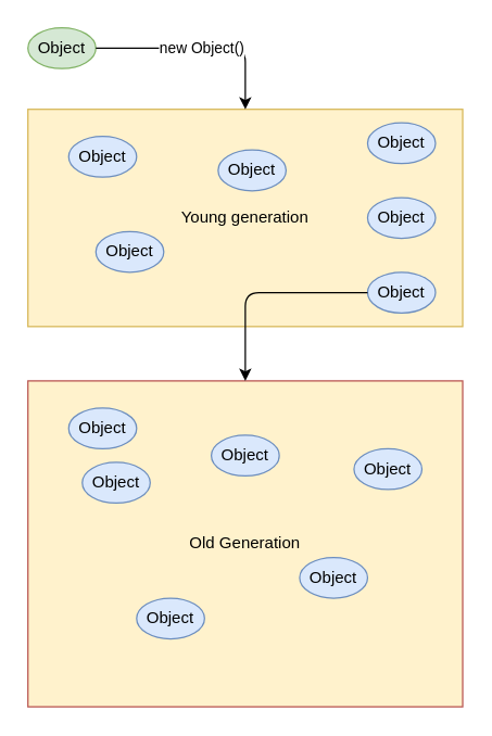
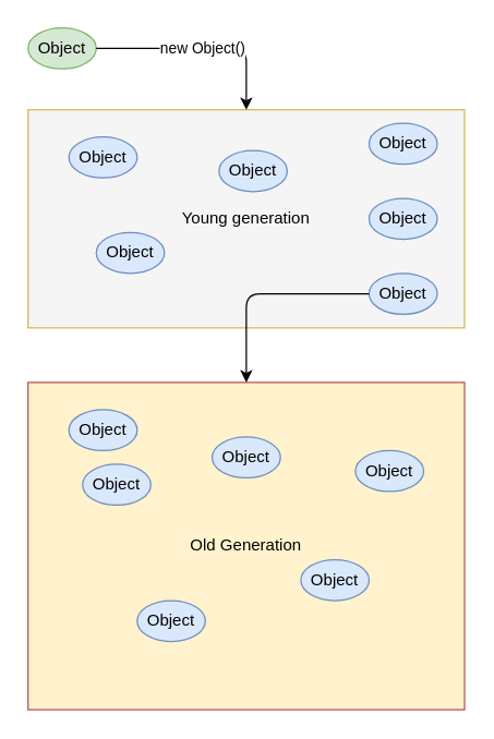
  <mxCell id="0" />
  <mxCell id="1" parent="0" />
- <mxCell id="2" value="Young generation" style="rounded=0;whiteSpace=wrap;html=1;fillColor=#fff2cc;strokeColor=#d6b656;" vertex="1" parent="1"><mxGeometry x="20" y="80" width="320" height="160" as="geometry" /></mxCell>
+ <mxCell id="2" value="Young generation" style="rounded=0;whiteSpace=wrap;html=1;fillColor=#f5f5f5;strokeColor=#d6b656;" vertex="1" parent="1"><mxGeometry x="20" y="80" width="320" height="160" as="geometry" /></mxCell>
  <mxCell id="3" value="Old Generation" style="rounded=0;whiteSpace=wrap;html=1;fillColor=#fff2cc;strokeColor=#b85450;" vertex="1" parent="1"><mxGeometry x="20" y="280" width="320" height="240" as="geometry" /></mxCell>
  <mxCell id="4" value="Object" style="ellipse;whiteSpace=wrap;html=1;fillColor=#dae8fc;strokeColor=#6c8ebf;" vertex="1" parent="1"><mxGeometry x="50" y="100" width="50" height="30" as="geometry" /></mxCell>
  <mxCell id="5" value="Object" style="ellipse;whiteSpace=wrap;html=1;fillColor=#d5e8d4;strokeColor=#82b366;" vertex="1" parent="1"><mxGeometry x="20" y="20" width="50" height="30" as="geometry" /></mxCell>
  <mxCell id="6" value="&lt;div&gt;new Object()&lt;/div&gt;" style="edgeStyle=segmentEdgeStyle;endArrow=classic;html=1;exitX=1;exitY=0.5;exitDx=0;exitDy=0;entryX=0.5;entryY=0;entryDx=0;entryDy=0;" edge="1" parent="1" source="5" target="2"><mxGeometry width="50" height="50" relative="1" as="geometry"><mxPoint x="420" y="340" as="sourcePoint" /><mxPoint x="470" y="290" as="targetPoint" /></mxGeometry></mxCell>
  <mxCell id="7" value="Object" style="ellipse;whiteSpace=wrap;html=1;fillColor=#dae8fc;strokeColor=#6c8ebf;" vertex="1" parent="1"><mxGeometry x="160" y="110" width="50" height="30" as="geometry" /></mxCell>
  <mxCell id="8" value="Object" style="ellipse;whiteSpace=wrap;html=1;fillColor=#dae8fc;strokeColor=#6c8ebf;" vertex="1" parent="1"><mxGeometry x="70" y="170" width="50" height="30" as="geometry" /></mxCell>
  <mxCell id="9" value="Object" style="ellipse;whiteSpace=wrap;html=1;fillColor=#dae8fc;strokeColor=#6c8ebf;" vertex="1" parent="1"><mxGeometry x="50" y="300" width="50" height="30" as="geometry" /></mxCell>
  <mxCell id="10" value="Object" style="ellipse;whiteSpace=wrap;html=1;fillColor=#dae8fc;strokeColor=#6c8ebf;" vertex="1" parent="1"><mxGeometry x="260" y="330" width="50" height="30" as="geometry" /></mxCell>
  <mxCell id="11" value="Object" style="ellipse;whiteSpace=wrap;html=1;fillColor=#dae8fc;strokeColor=#6c8ebf;" vertex="1" parent="1"><mxGeometry x="100" y="440" width="50" height="30" as="geometry" /></mxCell>
  <mxCell id="12" value="Object" style="ellipse;whiteSpace=wrap;html=1;fillColor=#dae8fc;strokeColor=#6c8ebf;" vertex="1" parent="1"><mxGeometry x="220" y="410" width="50" height="30" as="geometry" /></mxCell>
  <mxCell id="13" value="Object" style="ellipse;whiteSpace=wrap;html=1;fillColor=#dae8fc;strokeColor=#6c8ebf;" vertex="1" parent="1"><mxGeometry x="270" y="90" width="50" height="30" as="geometry" /></mxCell>
  <mxCell id="14" value="Object" style="ellipse;whiteSpace=wrap;html=1;fillColor=#dae8fc;strokeColor=#6c8ebf;" vertex="1" parent="1"><mxGeometry x="270" y="145" width="50" height="30" as="geometry" /></mxCell>
  <mxCell id="15" value="Object" style="ellipse;whiteSpace=wrap;html=1;fillColor=#dae8fc;strokeColor=#6c8ebf;" vertex="1" parent="1"><mxGeometry x="270" y="200" width="50" height="30" as="geometry" /></mxCell>
  <mxCell id="16" value="" style="edgeStyle=segmentEdgeStyle;endArrow=classic;html=1;exitX=0;exitY=0.5;exitDx=0;exitDy=0;entryX=0.5;entryY=0;entryDx=0;entryDy=0;" edge="1" parent="1" source="15" target="3"><mxGeometry width="50" height="50" relative="1" as="geometry"><mxPoint x="260" y="410" as="sourcePoint" /><mxPoint x="180" y="270" as="targetPoint" /></mxGeometry></mxCell>
  <mxCell id="17" value="Object" style="ellipse;whiteSpace=wrap;html=1;fillColor=#dae8fc;strokeColor=#6c8ebf;" vertex="1" parent="1"><mxGeometry x="60" y="340" width="50" height="30" as="geometry" /></mxCell>
  <mxCell id="18" value="Object" style="ellipse;whiteSpace=wrap;html=1;fillColor=#dae8fc;strokeColor=#6c8ebf;" vertex="1" parent="1"><mxGeometry x="155" y="320" width="50" height="30" as="geometry" /></mxCell>
